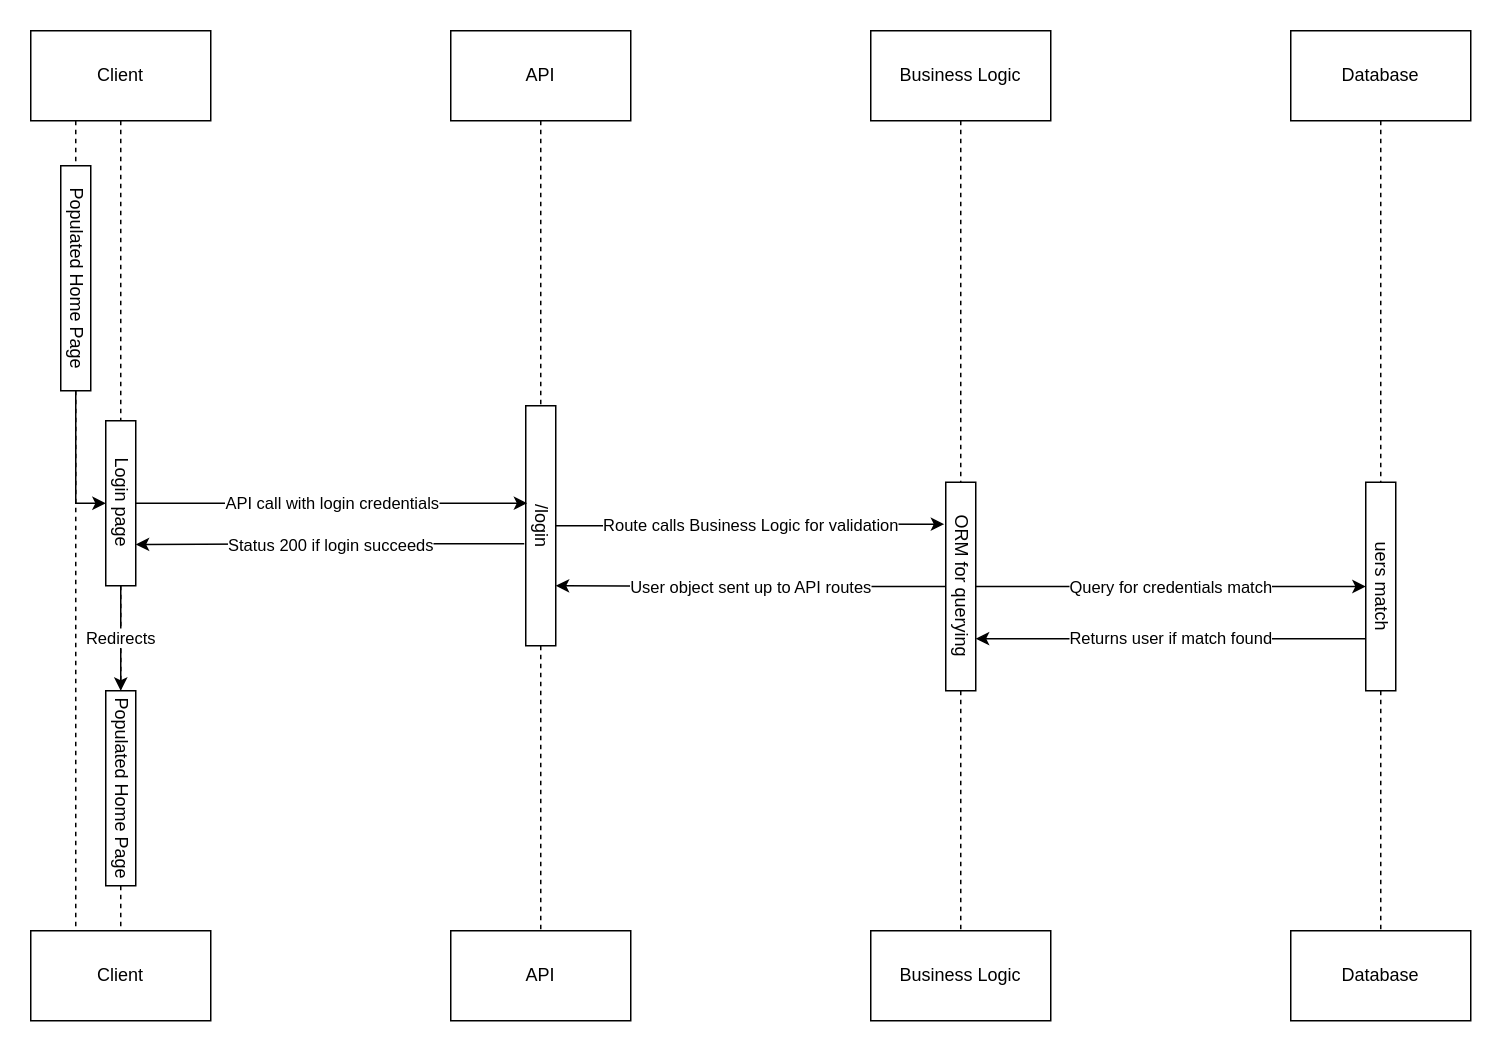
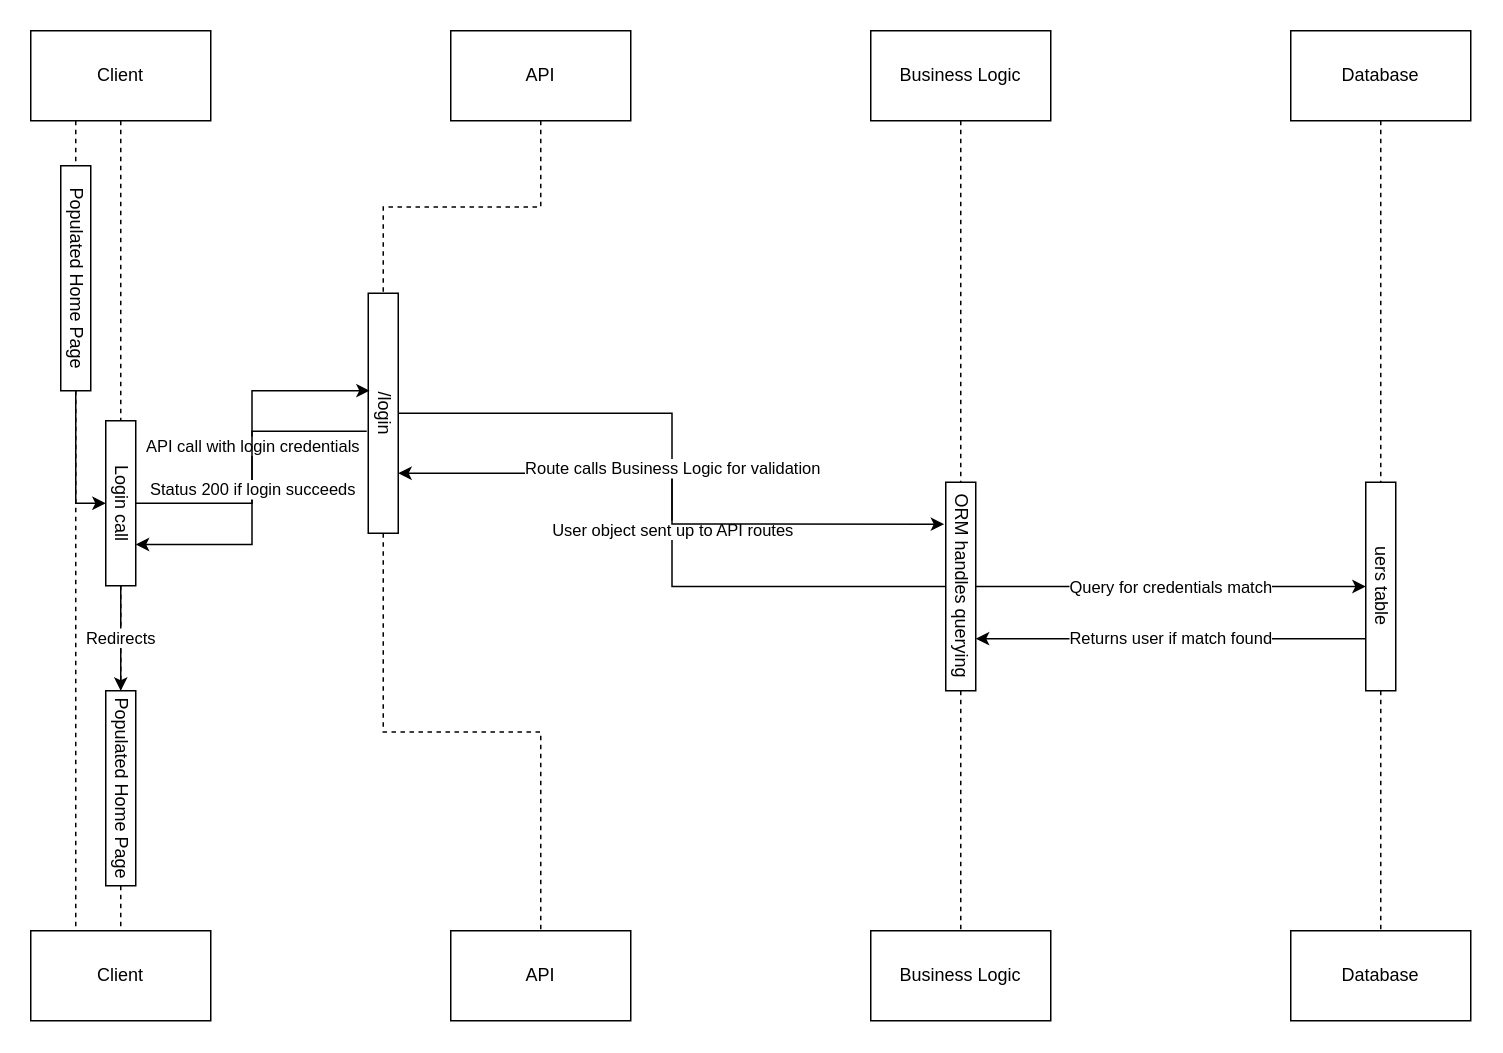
  <mxCell id="0" />
  <mxCell id="1" parent="0" />
  <mxCell id="2" value="" style="edgeStyle=orthogonalEdgeStyle;rounded=0;orthogonalLoop=1;jettySize=auto;html=1;exitX=0.5;exitY=1;exitDx=0;exitDy=0;entryX=0.5;entryY=0;entryDx=0;entryDy=0;endArrow=none;startFill=0;dashed=1;" parent="1" source="5" target="23" edge="1"><mxGeometry relative="1" as="geometry"><mxPoint x="80" y="80" as="sourcePoint" /><mxPoint x="80" y="470" as="targetPoint" /></mxGeometry></mxCell>
  <mxCell id="3" style="edgeStyle=orthogonalEdgeStyle;rounded=0;orthogonalLoop=1;jettySize=auto;html=1;exitX=0.5;exitY=1;exitDx=0;exitDy=0;entryX=0.5;entryY=0;entryDx=0;entryDy=0;endArrow=none;startFill=0;dashed=1;" parent="1" source="27" target="6" edge="1"><mxGeometry relative="1" as="geometry" /></mxCell>
  <mxCell id="4" style="edgeStyle=orthogonalEdgeStyle;rounded=0;orthogonalLoop=1;jettySize=auto;html=1;exitX=0.25;exitY=1;exitDx=0;exitDy=0;entryX=0.25;entryY=0;entryDx=0;entryDy=0;endArrow=none;startFill=0;dashed=1;" edge="1" parent="1" source="5" target="6"><mxGeometry relative="1" as="geometry" /></mxCell>
  <mxCell id="5" value="Client" style="rounded=0;whiteSpace=wrap;html=1;" parent="1" vertex="1"><mxGeometry x="20" y="20" width="120" height="60" as="geometry" /></mxCell>
  <mxCell id="6" value="Client" style="rounded=0;whiteSpace=wrap;html=1;" parent="1" vertex="1"><mxGeometry x="20" y="620" width="120" height="60" as="geometry" /></mxCell>
  <mxCell id="7" style="edgeStyle=orthogonalEdgeStyle;rounded=0;orthogonalLoop=1;jettySize=auto;html=1;exitX=0.5;exitY=1;exitDx=0;exitDy=0;entryX=0;entryY=0.5;entryDx=0;entryDy=0;" edge="1" parent="1" source="8" target="23"><mxGeometry relative="1" as="geometry" /></mxCell>
  <mxCell id="8" value="Populated Home Page" style="rounded=0;whiteSpace=wrap;html=1;textDirection=vertical-lr;" parent="1" vertex="1"><mxGeometry x="40" y="110" width="20" height="150" as="geometry" /></mxCell>
  <mxCell id="9" style="edgeStyle=orthogonalEdgeStyle;rounded=0;orthogonalLoop=1;jettySize=auto;html=1;exitX=0.5;exitY=1;exitDx=0;exitDy=0;entryX=0.5;entryY=0;entryDx=0;entryDy=0;endArrow=none;startFill=0;dashed=1;" parent="1" source="25" target="11" edge="1"><mxGeometry relative="1" as="geometry" /></mxCell>
  <mxCell id="10" value="API" style="rounded=0;whiteSpace=wrap;html=1;" parent="1" vertex="1"><mxGeometry x="300" y="20" width="120" height="60" as="geometry" /></mxCell>
  <mxCell id="11" value="API" style="rounded=0;whiteSpace=wrap;html=1;" parent="1" vertex="1"><mxGeometry x="300" y="620" width="120" height="60" as="geometry" /></mxCell>
  <mxCell id="12" style="edgeStyle=orthogonalEdgeStyle;rounded=0;orthogonalLoop=1;jettySize=auto;html=1;exitX=0.5;exitY=1;exitDx=0;exitDy=0;entryX=0.5;entryY=0;entryDx=0;entryDy=0;endArrow=none;startFill=0;dashed=1;" parent="1" source="21" target="14" edge="1"><mxGeometry relative="1" as="geometry" /></mxCell>
  <mxCell id="13" value="Business Logic" style="rounded=0;whiteSpace=wrap;html=1;" parent="1" vertex="1"><mxGeometry x="580" y="20" width="120" height="60" as="geometry" /></mxCell>
  <mxCell id="14" value="Business Logic" style="rounded=0;whiteSpace=wrap;html=1;" parent="1" vertex="1"><mxGeometry x="580" y="620" width="120" height="60" as="geometry" /></mxCell>
  <mxCell id="15" style="edgeStyle=orthogonalEdgeStyle;rounded=0;orthogonalLoop=1;jettySize=auto;html=1;exitX=0.5;exitY=1;exitDx=0;exitDy=0;entryX=0.5;entryY=0;entryDx=0;entryDy=0;endArrow=none;startFill=0;dashed=1;" parent="1" source="31" target="17" edge="1"><mxGeometry relative="1" as="geometry" /></mxCell>
  <mxCell id="16" value="Database" style="rounded=0;whiteSpace=wrap;html=1;" parent="1" vertex="1"><mxGeometry x="860" y="20" width="120" height="60" as="geometry" /></mxCell>
  <mxCell id="17" value="Database" style="rounded=0;whiteSpace=wrap;html=1;" parent="1" vertex="1"><mxGeometry x="860" y="620" width="120" height="60" as="geometry" /></mxCell>
  <mxCell id="18" value="" style="edgeStyle=orthogonalEdgeStyle;rounded=0;orthogonalLoop=1;jettySize=auto;html=1;exitX=0.5;exitY=1;exitDx=0;exitDy=0;entryX=0.5;entryY=0;entryDx=0;entryDy=0;endArrow=none;startFill=0;dashed=1;" parent="1" source="13" target="21" edge="1"><mxGeometry relative="1" as="geometry"><mxPoint x="640" y="80" as="sourcePoint" /><mxPoint x="640" y="470" as="targetPoint" /></mxGeometry></mxCell>
  <mxCell id="19" value="Query for credentials match" style="edgeStyle=orthogonalEdgeStyle;rounded=0;orthogonalLoop=1;jettySize=auto;html=1;exitX=1;exitY=0.5;exitDx=0;exitDy=0;entryX=0;entryY=0.5;entryDx=0;entryDy=0;" edge="1" parent="1" source="21" target="31"><mxGeometry relative="1" as="geometry" /></mxCell>
  <mxCell id="20" value="User object sent up to API routes" style="edgeStyle=orthogonalEdgeStyle;rounded=0;orthogonalLoop=1;jettySize=auto;html=1;exitX=0;exitY=0.5;exitDx=0;exitDy=0;entryX=1;entryY=0.75;entryDx=0;entryDy=0;" edge="1" parent="1" source="21" target="25"><mxGeometry relative="1" as="geometry" /></mxCell>
- <mxCell id="21" value="ORM for querying" style="rounded=0;whiteSpace=wrap;html=1;textDirection=vertical-lr;" parent="1" vertex="1"><mxGeometry x="630" y="321" width="20" height="139" as="geometry" /></mxCell>
+ <mxCell id="21" value="ORM handles querying" style="rounded=0;whiteSpace=wrap;html=1;textDirection=vertical-lr;" parent="1" vertex="1"><mxGeometry x="630" y="321" width="20" height="139" as="geometry" /></mxCell>
  <mxCell id="22" style="edgeStyle=orthogonalEdgeStyle;rounded=0;orthogonalLoop=1;jettySize=auto;html=1;exitX=0.5;exitY=1;exitDx=0;exitDy=0;entryX=0.5;entryY=0;entryDx=0;entryDy=0;" edge="1" parent="1" source="23" target="27"><mxGeometry relative="1" as="geometry" /></mxCell>
- <mxCell id="23" value="Login page" style="rounded=0;whiteSpace=wrap;html=1;textDirection=vertical-lr;" parent="1" vertex="1"><mxGeometry x="70" y="280" width="20" height="110" as="geometry" /></mxCell>
+ <mxCell id="23" value="Login call" style="rounded=0;whiteSpace=wrap;html=1;textDirection=vertical-lr;" parent="1" vertex="1"><mxGeometry x="70" y="280" width="20" height="110" as="geometry" /></mxCell>
  <mxCell id="24" value="" style="edgeStyle=orthogonalEdgeStyle;rounded=0;orthogonalLoop=1;jettySize=auto;html=1;exitX=0.5;exitY=1;exitDx=0;exitDy=0;entryX=0.5;entryY=0;entryDx=0;entryDy=0;endArrow=none;startFill=0;dashed=1;" parent="1" source="10" target="25" edge="1"><mxGeometry relative="1" as="geometry"><mxPoint x="360" y="80" as="sourcePoint" /><mxPoint x="360" y="470" as="targetPoint" /></mxGeometry></mxCell>
- <mxCell id="25" value="/login" style="rounded=0;whiteSpace=wrap;html=1;textDirection=vertical-lr;" parent="1" vertex="1"><mxGeometry x="350" y="270" width="20" height="160" as="geometry" /></mxCell>
+ <mxCell id="25" value="/login" style="rounded=0;whiteSpace=wrap;html=1;textDirection=vertical-lr;" parent="1" vertex="1"><mxGeometry x="245" y="195" width="20" height="160" as="geometry" /></mxCell>
  <mxCell id="26" value="Redirects" style="edgeStyle=orthogonalEdgeStyle;rounded=0;orthogonalLoop=1;jettySize=auto;html=1;exitX=0.5;exitY=1;exitDx=0;exitDy=0;entryX=0.5;entryY=0;entryDx=0;entryDy=0;endArrow=none;startFill=0;dashed=1;" edge="1" parent="1" source="23" target="27"><mxGeometry relative="1" as="geometry"><mxPoint x="80" y="390" as="sourcePoint" /><mxPoint x="80" y="620" as="targetPoint" /></mxGeometry></mxCell>
  <mxCell id="27" value="Populated Home Page" style="rounded=0;whiteSpace=wrap;html=1;textDirection=vertical-lr;" vertex="1" parent="1"><mxGeometry x="70" y="460" width="20" height="130" as="geometry" /></mxCell>
  <mxCell id="28" value="API call with login credentials" style="edgeStyle=orthogonalEdgeStyle;rounded=0;orthogonalLoop=1;jettySize=auto;html=1;exitX=1;exitY=0.5;exitDx=0;exitDy=0;entryX=0.05;entryY=0.406;entryDx=0;entryDy=0;entryPerimeter=0;" edge="1" parent="1" source="23" target="25"><mxGeometry relative="1" as="geometry" /></mxCell>
  <mxCell id="29" value="" style="edgeStyle=orthogonalEdgeStyle;rounded=0;orthogonalLoop=1;jettySize=auto;html=1;exitX=0.5;exitY=1;exitDx=0;exitDy=0;entryX=0.5;entryY=0;entryDx=0;entryDy=0;endArrow=none;startFill=0;dashed=1;" edge="1" parent="1" source="16" target="31"><mxGeometry relative="1" as="geometry"><mxPoint x="920" y="80" as="sourcePoint" /><mxPoint x="920" y="620" as="targetPoint" /></mxGeometry></mxCell>
  <mxCell id="30" value="Returns user if match found" style="edgeStyle=orthogonalEdgeStyle;rounded=0;orthogonalLoop=1;jettySize=auto;html=1;exitX=0;exitY=0.75;exitDx=0;exitDy=0;entryX=1;entryY=0.75;entryDx=0;entryDy=0;" edge="1" parent="1" source="31" target="21"><mxGeometry relative="1" as="geometry" /></mxCell>
- <mxCell id="31" value="uers match" style="rounded=0;whiteSpace=wrap;html=1;textDirection=vertical-lr;" parent="1" vertex="1"><mxGeometry x="910" y="321" width="20" height="139" as="geometry" /></mxCell>
+ <mxCell id="31" value="uers table" style="rounded=0;whiteSpace=wrap;html=1;textDirection=vertical-lr;" parent="1" vertex="1"><mxGeometry x="910" y="321" width="20" height="139" as="geometry" /></mxCell>
  <mxCell id="32" value="Route calls Business Logic for validation" style="edgeStyle=orthogonalEdgeStyle;rounded=0;orthogonalLoop=1;jettySize=auto;html=1;entryX=-0.05;entryY=0.201;entryDx=0;entryDy=0;entryPerimeter=0;" edge="1" parent="1" source="25" target="21"><mxGeometry relative="1" as="geometry"><mxPoint x="570" y="390" as="targetPoint" /></mxGeometry></mxCell>
  <mxCell id="33" value="Status 200 if login succeeds" style="edgeStyle=orthogonalEdgeStyle;rounded=0;orthogonalLoop=1;jettySize=auto;html=1;exitX=-0.05;exitY=0.575;exitDx=0;exitDy=0;entryX=1;entryY=0.75;entryDx=0;entryDy=0;exitPerimeter=0;" edge="1" parent="1" source="25" target="23"><mxGeometry relative="1" as="geometry" /></mxCell>
